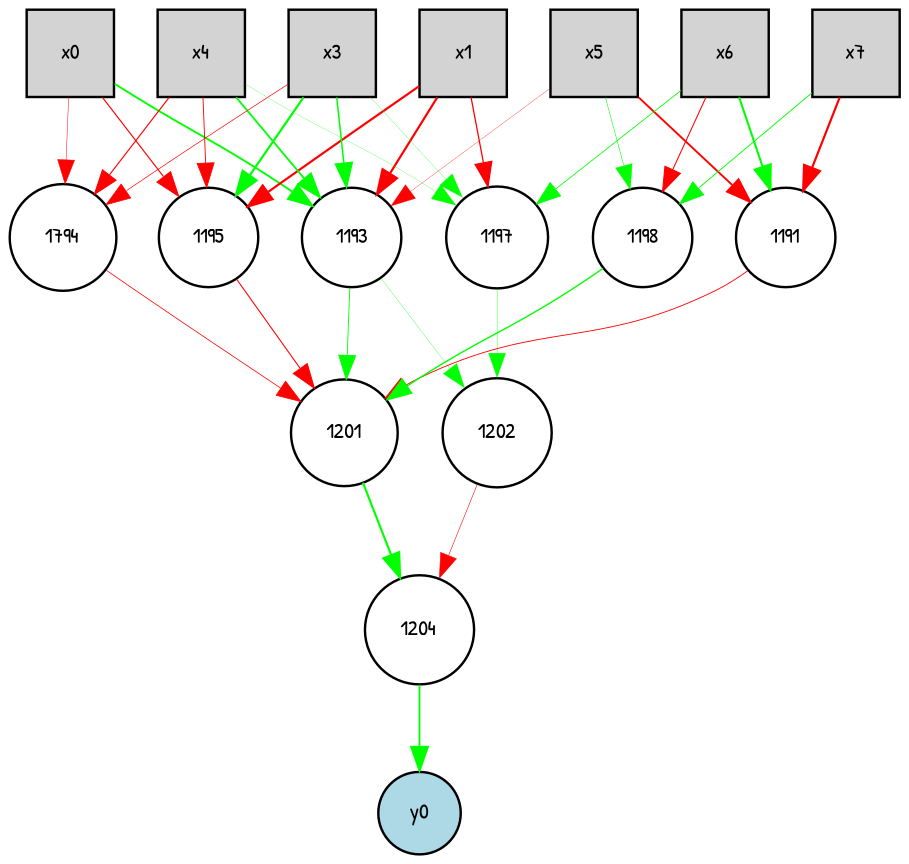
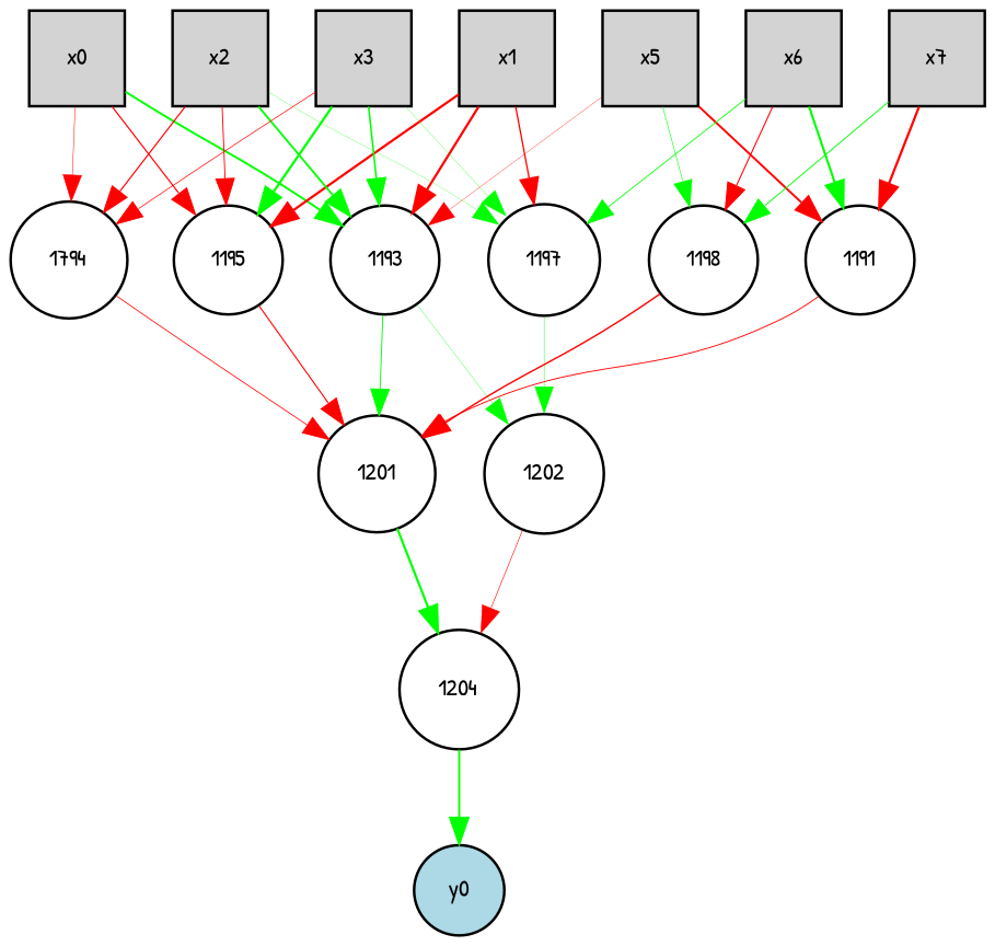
  digraph {
    fontname="Patrick Hand"
    node [fillcolor=white fontname="Patrick Hand" fontsize=9 shape=circle style=filled]
    edge [color=green fontname="Patrick Hand" penwidth=0.9 style=solid]
    x0 [fillcolor=lightgray height=0.5 shape=box width=0.5]
    1193 [height=0.1 width=0.1]
    n3 [height=0.1 label=1794 width=0.1]
    1195 [height=0.1 width=0.1]
    1201 [height=0.1 width=0.1]
    1202 [height=0.1 width=0.1]
    x1 [fillcolor=lightgray height=0.5 shape=box width=0.5]
    1197 [height=0.1 width=0.1]
-   x2 [fillcolor=lightgray height=0.5 shape=box width=0.5 label=x4]
+   x2 [fillcolor=lightgray height=0.5 shape=box width=0.5]
    x3 [fillcolor=lightgray height=0.5 shape=box width=0.5]
    1191 [height=0.1 width=0.1]
    1198 [height=0.1 width=0.1]
    x5 [fillcolor=lightgray height=0.5 shape=box width=0.5]
    x6 [fillcolor=lightgray height=0.5 shape=box width=0.5]
    x7 [fillcolor=lightgray height=0.5 shape=box width=0.5]
    y0 [fillcolor=lightblue height=0.1 width=0.1]
    1204 [height=0.1 width=0.1]
    x0 -> 1193 [penwidth=0.7755974089893765]
    x0 -> n3 [color=red penwidth=0.19753806019837566]
    x0 -> 1195 [color=red penwidth=0.4778701532121936]
    1193 -> 1201 [penwidth=0.36280432391176687]
    1193 -> 1202 [penwidth=0.12668410203195343]
    n3 -> 1201 [color=red penwidth=0.3134639823964823]
    1195 -> 1201 [color=red penwidth=0.444926068443805]
    1201 -> 1204 [penwidth=0.8789822286126143]
    1202 -> 1204 [color=red penwidth=0.22966255095791596]
    x1 -> 1193 [color=red]
    x1 -> 1195 [color=red]
    x1 -> 1197 [color=red penwidth=0.5257739360703164]
    1197 -> 1202 [penwidth=0.16888702757439944]
    x2 -> 1193 [penwidth=0.7371324356683172]
    x2 -> n3 [color=red penwidth=0.4756184482155351]
    x2 -> 1195 [color=red penwidth=0.36733735892459674]
    x2 -> 1197 [penwidth=0.10230534771397545]
    x3 -> 1193 [penwidth=0.624837329487962]
    x3 -> n3 [color=red penwidth=0.278282248034798]
    x3 -> 1195
    x3 -> 1197 [penwidth=0.10860482800211327]
    1191 -> 1201 [color=red penwidth=0.3654779083350086]
-   1198 -> 1201 [penwidth=0.5700575195768767]
+   1198 -> 1201 [color=red penwidth=0.5700575195768767]
    x5 -> 1193 [color=red penwidth=0.12938252027745537]
    x5 -> 1191 [color=red penwidth=0.7763281022772502]
    x5 -> 1198 [penwidth=0.22719082952428216]
    x6 -> 1197 [penwidth=0.33288582040386827]
    x6 -> 1191 [penwidth=0.8458871313331427]
    x6 -> 1198 [color=red penwidth=0.4342622686991511]
    x7 -> 1191 [color=red penwidth=0.8991203943878611]
    x7 -> 1198 [penwidth=0.3733725844483864]
    1204 -> y0 [penwidth=0.7339384189667453]
  }
